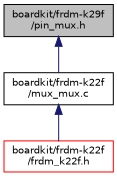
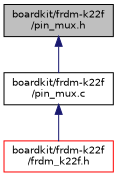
  digraph {
    node [color=black fillcolor=white fontname=Helvetica fontsize=10 shape=record style=filled]
    edge [color=midnightblue dir=back fontname=Helvetica fontsize=10 labelfontname=Helvetica labelfontsize=10 style=solid]
-   n1 [fillcolor=grey75 fontcolor=black height=0.2 label="boardkit/frdm-k29f\l/pin_mux.h" width=0.4]
-   n2 [height=0.2 label="boardkit/frdm-k22f\l/mux_mux.c" width=0.4]
+   n1 [fillcolor=grey75 fontcolor=black height=0.2 label="boardkit/frdm-k22f\l/pin_mux.h" width=0.4]
+   n2 [height=0.2 label="boardkit/frdm-k22f\l/pin_mux.c" width=0.4]
    n3 [color=red height=0.2 label="boardkit/frdm-k22f\l/frdm_k22f.h" width=0.4]
    n1 -> n2
    n2 -> n3
  }
